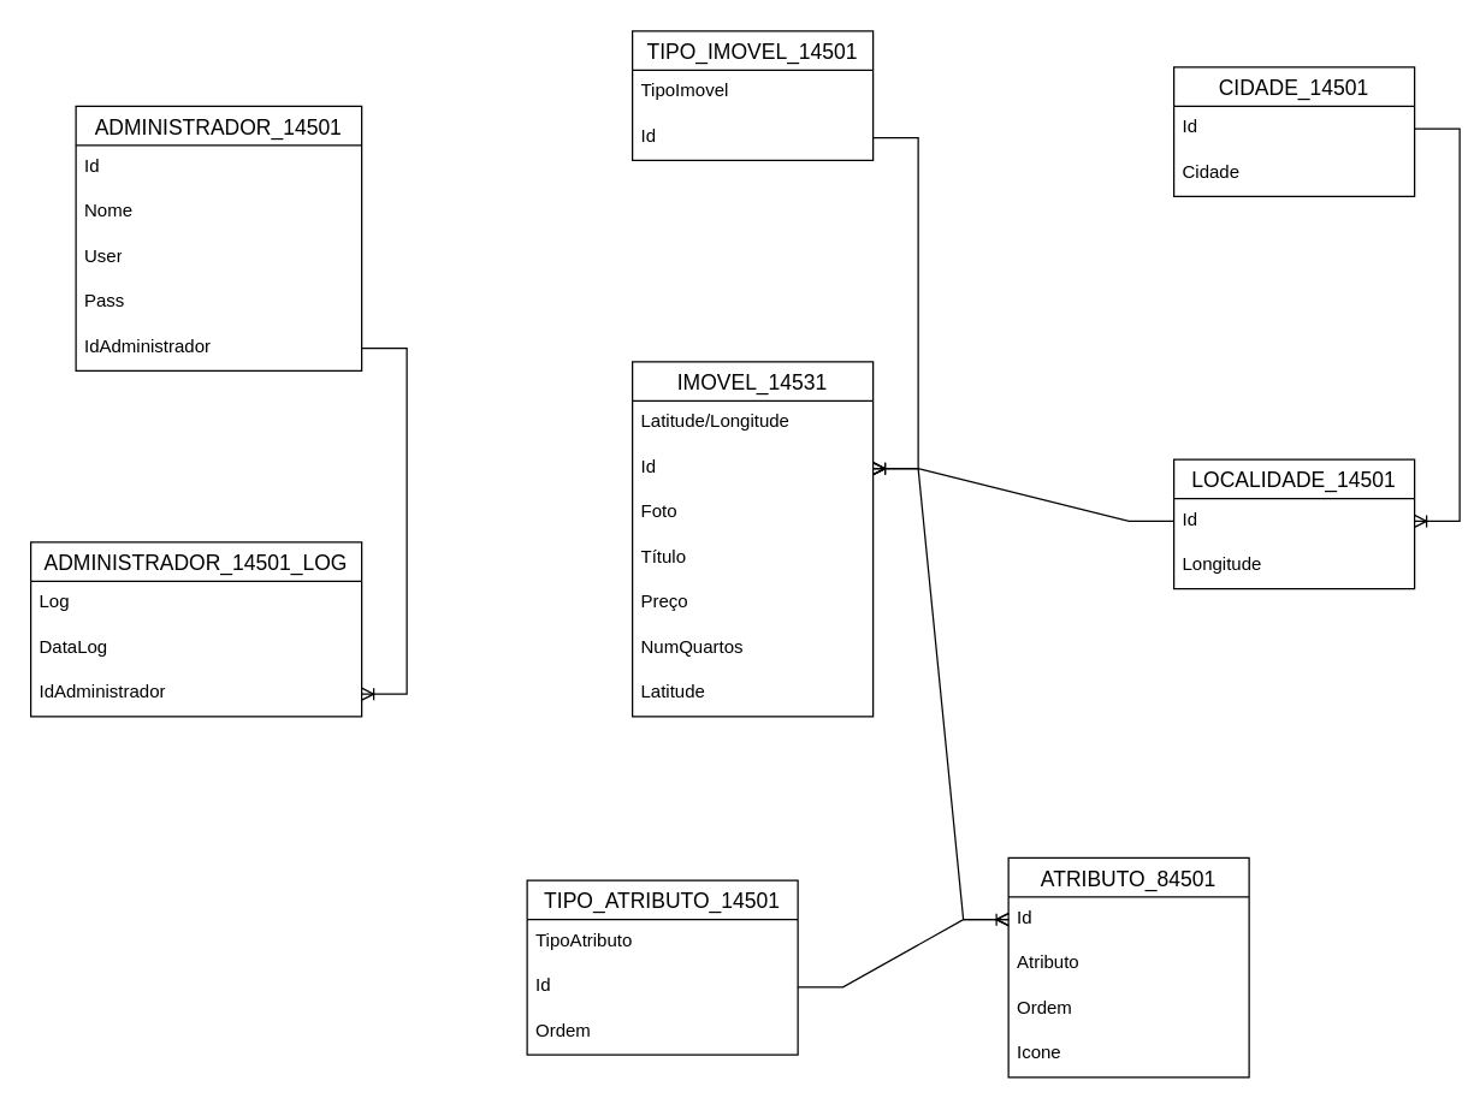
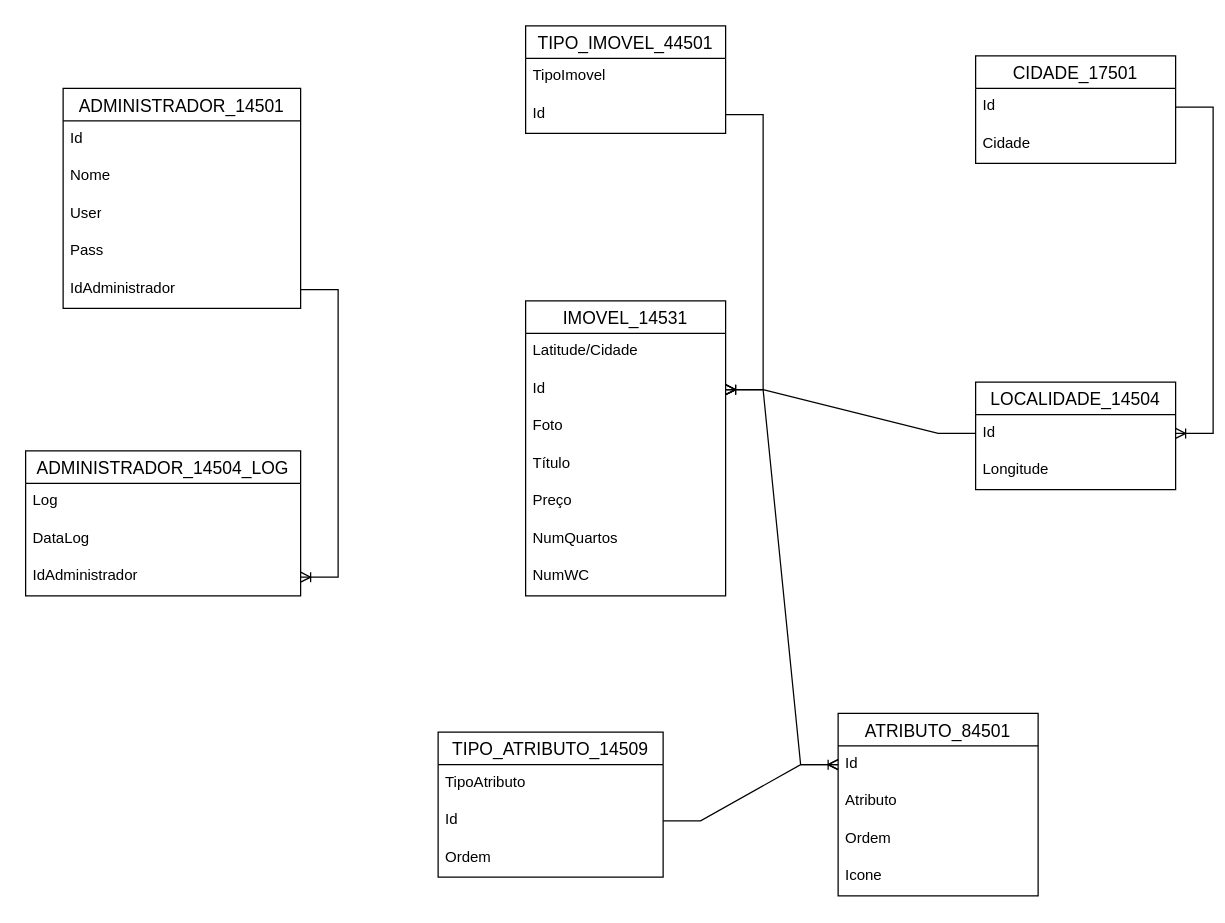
  <mxCell id="0" />
  <mxCell id="1" parent="0" />
- <mxCell id="2" value="TIPO_ATRIBUTO_14501" style="swimlane;fontStyle=0;childLayout=stackLayout;horizontal=1;startSize=26;horizontalStack=0;resizeParent=1;resizeParentMax=0;resizeLast=0;collapsible=1;marginBottom=0;align=center;fontSize=14;" vertex="1" parent="1"><mxGeometry x="350" y="585" width="180" height="116" as="geometry" /></mxCell>
+ <mxCell id="2" value="TIPO_ATRIBUTO_14509" style="swimlane;fontStyle=0;childLayout=stackLayout;horizontal=1;startSize=26;horizontalStack=0;resizeParent=1;resizeParentMax=0;resizeLast=0;collapsible=1;marginBottom=0;align=center;fontSize=14;" vertex="1" parent="1"><mxGeometry x="350" y="585" width="180" height="116" as="geometry" /></mxCell>
  <mxCell id="3" value="TipoAtributo" style="text;strokeColor=none;fillColor=none;spacingLeft=4;spacingRight=4;overflow=hidden;rotatable=0;points=[[0,0.5],[1,0.5]];portConstraint=eastwest;fontSize=12;whiteSpace=wrap;html=1;" vertex="1" parent="2"><mxGeometry y="26" width="180" height="30" as="geometry" /></mxCell>
  <mxCell id="4" value="Id" style="text;strokeColor=none;fillColor=none;spacingLeft=4;spacingRight=4;overflow=hidden;rotatable=0;points=[[0,0.5],[1,0.5]];portConstraint=eastwest;fontSize=12;whiteSpace=wrap;html=1;" vertex="1" parent="2"><mxGeometry y="56" width="180" height="30" as="geometry" /></mxCell>
  <mxCell id="5" value="Ordem" style="text;strokeColor=none;fillColor=none;spacingLeft=4;spacingRight=4;overflow=hidden;rotatable=0;points=[[0,0.5],[1,0.5]];portConstraint=eastwest;fontSize=12;whiteSpace=wrap;html=1;" vertex="1" parent="2"><mxGeometry y="86" width="180" height="30" as="geometry" /></mxCell>
  <mxCell id="6" value="ADMINISTRADOR_14501" style="swimlane;fontStyle=0;childLayout=stackLayout;horizontal=1;startSize=26;horizontalStack=0;resizeParent=1;resizeParentMax=0;resizeLast=0;collapsible=1;marginBottom=0;align=center;fontSize=14;" vertex="1" parent="1"><mxGeometry x="50" y="70" width="190" height="176" as="geometry" /></mxCell>
  <mxCell id="7" value="Id" style="text;strokeColor=none;fillColor=none;spacingLeft=4;spacingRight=4;overflow=hidden;rotatable=0;points=[[0,0.5],[1,0.5]];portConstraint=eastwest;fontSize=12;whiteSpace=wrap;html=1;" vertex="1" parent="6"><mxGeometry y="26" width="190" height="30" as="geometry" /></mxCell>
  <mxCell id="8" value="Nome" style="text;strokeColor=none;fillColor=none;spacingLeft=4;spacingRight=4;overflow=hidden;rotatable=0;points=[[0,0.5],[1,0.5]];portConstraint=eastwest;fontSize=12;whiteSpace=wrap;html=1;" vertex="1" parent="6"><mxGeometry y="56" width="190" height="30" as="geometry" /></mxCell>
  <mxCell id="9" value="User" style="text;strokeColor=none;fillColor=none;spacingLeft=4;spacingRight=4;overflow=hidden;rotatable=0;points=[[0,0.5],[1,0.5]];portConstraint=eastwest;fontSize=12;whiteSpace=wrap;html=1;" vertex="1" parent="6"><mxGeometry y="86" width="190" height="30" as="geometry" /></mxCell>
  <mxCell id="10" value="Pass" style="text;strokeColor=none;fillColor=none;spacingLeft=4;spacingRight=4;overflow=hidden;rotatable=0;points=[[0,0.5],[1,0.5]];portConstraint=eastwest;fontSize=12;whiteSpace=wrap;html=1;" vertex="1" parent="6"><mxGeometry y="116" width="190" height="30" as="geometry" /></mxCell>
  <mxCell id="11" value="IdAdministrador" style="text;strokeColor=none;fillColor=none;spacingLeft=4;spacingRight=4;overflow=hidden;rotatable=0;points=[[0,0.5],[1,0.5]];portConstraint=eastwest;fontSize=12;whiteSpace=wrap;html=1;" vertex="1" parent="6"><mxGeometry y="146" width="190" height="30" as="geometry" /></mxCell>
  <mxCell id="12" value="IMOVEL_14531" style="swimlane;fontStyle=0;childLayout=stackLayout;horizontal=1;startSize=26;horizontalStack=0;resizeParent=1;resizeParentMax=0;resizeLast=0;collapsible=1;marginBottom=0;align=center;fontSize=14;" vertex="1" parent="1"><mxGeometry x="420" y="240" width="160" height="236" as="geometry" /></mxCell>
- <mxCell id="13" value="Latitude/Longitude" style="text;strokeColor=none;fillColor=none;spacingLeft=4;spacingRight=4;overflow=hidden;rotatable=0;points=[[0,0.5],[1,0.5]];portConstraint=eastwest;fontSize=12;whiteSpace=wrap;html=1;" vertex="1" parent="12"><mxGeometry y="26" width="160" height="30" as="geometry" /></mxCell>
+ <mxCell id="13" value="Latitude/Cidade" style="text;strokeColor=none;fillColor=none;spacingLeft=4;spacingRight=4;overflow=hidden;rotatable=0;points=[[0,0.5],[1,0.5]];portConstraint=eastwest;fontSize=12;whiteSpace=wrap;html=1;" vertex="1" parent="12"><mxGeometry y="26" width="160" height="30" as="geometry" /></mxCell>
  <mxCell id="14" value="Id" style="text;strokeColor=none;fillColor=none;spacingLeft=4;spacingRight=4;overflow=hidden;rotatable=0;points=[[0,0.5],[1,0.5]];portConstraint=eastwest;fontSize=12;whiteSpace=wrap;html=1;" vertex="1" parent="12"><mxGeometry y="56" width="160" height="30" as="geometry" /></mxCell>
  <mxCell id="15" value="Foto" style="text;strokeColor=none;fillColor=none;spacingLeft=4;spacingRight=4;overflow=hidden;rotatable=0;points=[[0,0.5],[1,0.5]];portConstraint=eastwest;fontSize=12;whiteSpace=wrap;html=1;" vertex="1" parent="12"><mxGeometry y="86" width="160" height="30" as="geometry" /></mxCell>
  <mxCell id="16" value="Título" style="text;strokeColor=none;fillColor=none;spacingLeft=4;spacingRight=4;overflow=hidden;rotatable=0;points=[[0,0.5],[1,0.5]];portConstraint=eastwest;fontSize=12;whiteSpace=wrap;html=1;" vertex="1" parent="12"><mxGeometry y="116" width="160" height="30" as="geometry" /></mxCell>
  <mxCell id="17" value="Preço" style="text;strokeColor=none;fillColor=none;spacingLeft=4;spacingRight=4;overflow=hidden;rotatable=0;points=[[0,0.5],[1,0.5]];portConstraint=eastwest;fontSize=12;whiteSpace=wrap;html=1;" vertex="1" parent="12"><mxGeometry y="146" width="160" height="30" as="geometry" /></mxCell>
  <mxCell id="18" value="NumQuartos" style="text;strokeColor=none;fillColor=none;spacingLeft=4;spacingRight=4;overflow=hidden;rotatable=0;points=[[0,0.5],[1,0.5]];portConstraint=eastwest;fontSize=12;whiteSpace=wrap;html=1;" vertex="1" parent="12"><mxGeometry y="176" width="160" height="30" as="geometry" /></mxCell>
- <mxCell id="19" value="Latitude" style="text;strokeColor=none;fillColor=none;spacingLeft=4;spacingRight=4;overflow=hidden;rotatable=0;points=[[0,0.5],[1,0.5]];portConstraint=eastwest;fontSize=12;whiteSpace=wrap;html=1;" vertex="1" parent="12"><mxGeometry y="206" width="160" height="30" as="geometry" /></mxCell>
- <mxCell id="20" value="ADMINISTRADOR_14501_LOG" style="swimlane;fontStyle=0;childLayout=stackLayout;horizontal=1;startSize=26;horizontalStack=0;resizeParent=1;resizeParentMax=0;resizeLast=0;collapsible=1;marginBottom=0;align=center;fontSize=14;" vertex="1" parent="1"><mxGeometry x="20" y="360" width="220" height="116" as="geometry" /></mxCell>
+ <mxCell id="19" value="NumWC" style="text;strokeColor=none;fillColor=none;spacingLeft=4;spacingRight=4;overflow=hidden;rotatable=0;points=[[0,0.5],[1,0.5]];portConstraint=eastwest;fontSize=12;whiteSpace=wrap;html=1;" vertex="1" parent="12"><mxGeometry y="206" width="160" height="30" as="geometry" /></mxCell>
+ <mxCell id="20" value="ADMINISTRADOR_14504_LOG" style="swimlane;fontStyle=0;childLayout=stackLayout;horizontal=1;startSize=26;horizontalStack=0;resizeParent=1;resizeParentMax=0;resizeLast=0;collapsible=1;marginBottom=0;align=center;fontSize=14;" vertex="1" parent="1"><mxGeometry x="20" y="360" width="220" height="116" as="geometry" /></mxCell>
  <mxCell id="21" value="Log" style="text;strokeColor=none;fillColor=none;spacingLeft=4;spacingRight=4;overflow=hidden;rotatable=0;points=[[0,0.5],[1,0.5]];portConstraint=eastwest;fontSize=12;whiteSpace=wrap;html=1;" vertex="1" parent="20"><mxGeometry y="26" width="220" height="30" as="geometry" /></mxCell>
  <mxCell id="22" value="DataLog" style="text;strokeColor=none;fillColor=none;spacingLeft=4;spacingRight=4;overflow=hidden;rotatable=0;points=[[0,0.5],[1,0.5]];portConstraint=eastwest;fontSize=12;whiteSpace=wrap;html=1;" vertex="1" parent="20"><mxGeometry y="56" width="220" height="30" as="geometry" /></mxCell>
  <mxCell id="23" value="IdAdministrador" style="text;strokeColor=none;fillColor=none;spacingLeft=4;spacingRight=4;overflow=hidden;rotatable=0;points=[[0,0.5],[1,0.5]];portConstraint=eastwest;fontSize=12;whiteSpace=wrap;html=1;" vertex="1" parent="20"><mxGeometry y="86" width="220" height="30" as="geometry" /></mxCell>
  <mxCell id="24" value="ATRIBUTO_84501" style="swimlane;fontStyle=0;childLayout=stackLayout;horizontal=1;startSize=26;horizontalStack=0;resizeParent=1;resizeParentMax=0;resizeLast=0;collapsible=1;marginBottom=0;align=center;fontSize=14;" vertex="1" parent="1"><mxGeometry x="670" y="570" width="160" height="146" as="geometry" /></mxCell>
  <mxCell id="25" value="Id" style="text;strokeColor=none;fillColor=none;spacingLeft=4;spacingRight=4;overflow=hidden;rotatable=0;points=[[0,0.5],[1,0.5]];portConstraint=eastwest;fontSize=12;whiteSpace=wrap;html=1;" vertex="1" parent="24"><mxGeometry y="26" width="160" height="30" as="geometry" /></mxCell>
  <mxCell id="26" value="Atributo" style="text;strokeColor=none;fillColor=none;spacingLeft=4;spacingRight=4;overflow=hidden;rotatable=0;points=[[0,0.5],[1,0.5]];portConstraint=eastwest;fontSize=12;whiteSpace=wrap;html=1;" vertex="1" parent="24"><mxGeometry y="56" width="160" height="30" as="geometry" /></mxCell>
  <mxCell id="27" value="Ordem" style="text;strokeColor=none;fillColor=none;spacingLeft=4;spacingRight=4;overflow=hidden;rotatable=0;points=[[0,0.5],[1,0.5]];portConstraint=eastwest;fontSize=12;whiteSpace=wrap;html=1;" vertex="1" parent="24"><mxGeometry y="86" width="160" height="30" as="geometry" /></mxCell>
  <mxCell id="28" value="Icone" style="text;strokeColor=none;fillColor=none;spacingLeft=4;spacingRight=4;overflow=hidden;rotatable=0;points=[[0,0.5],[1,0.5]];portConstraint=eastwest;fontSize=12;whiteSpace=wrap;html=1;" vertex="1" parent="24"><mxGeometry y="116" width="160" height="30" as="geometry" /></mxCell>
- <mxCell id="29" value="TIPO_IMOVEL_14501" style="swimlane;fontStyle=0;childLayout=stackLayout;horizontal=1;startSize=26;horizontalStack=0;resizeParent=1;resizeParentMax=0;resizeLast=0;collapsible=1;marginBottom=0;align=center;fontSize=14;" vertex="1" parent="1"><mxGeometry x="420" y="20" width="160" height="86" as="geometry" /></mxCell>
+ <mxCell id="29" value="TIPO_IMOVEL_44501" style="swimlane;fontStyle=0;childLayout=stackLayout;horizontal=1;startSize=26;horizontalStack=0;resizeParent=1;resizeParentMax=0;resizeLast=0;collapsible=1;marginBottom=0;align=center;fontSize=14;" vertex="1" parent="1"><mxGeometry x="420" y="20" width="160" height="86" as="geometry" /></mxCell>
  <mxCell id="30" value="TipoImovel" style="text;strokeColor=none;fillColor=none;spacingLeft=4;spacingRight=4;overflow=hidden;rotatable=0;points=[[0,0.5],[1,0.5]];portConstraint=eastwest;fontSize=12;whiteSpace=wrap;html=1;" vertex="1" parent="29"><mxGeometry y="26" width="160" height="30" as="geometry" /></mxCell>
  <mxCell id="31" value="Id" style="text;strokeColor=none;fillColor=none;spacingLeft=4;spacingRight=4;overflow=hidden;rotatable=0;points=[[0,0.5],[1,0.5]];portConstraint=eastwest;fontSize=12;whiteSpace=wrap;html=1;" vertex="1" parent="29"><mxGeometry y="56" width="160" height="30" as="geometry" /></mxCell>
- <mxCell id="32" value="LOCALIDADE_14501" style="swimlane;fontStyle=0;childLayout=stackLayout;horizontal=1;startSize=26;horizontalStack=0;resizeParent=1;resizeParentMax=0;resizeLast=0;collapsible=1;marginBottom=0;align=center;fontSize=14;" vertex="1" parent="1"><mxGeometry x="780" y="305" width="160" height="86" as="geometry" /></mxCell>
+ <mxCell id="32" value="LOCALIDADE_14504" style="swimlane;fontStyle=0;childLayout=stackLayout;horizontal=1;startSize=26;horizontalStack=0;resizeParent=1;resizeParentMax=0;resizeLast=0;collapsible=1;marginBottom=0;align=center;fontSize=14;" vertex="1" parent="1"><mxGeometry x="780" y="305" width="160" height="86" as="geometry" /></mxCell>
  <mxCell id="33" value="Id" style="text;strokeColor=none;fillColor=none;spacingLeft=4;spacingRight=4;overflow=hidden;rotatable=0;points=[[0,0.5],[1,0.5]];portConstraint=eastwest;fontSize=12;whiteSpace=wrap;html=1;" vertex="1" parent="32"><mxGeometry y="26" width="160" height="30" as="geometry" /></mxCell>
  <mxCell id="34" value="Longitude" style="text;strokeColor=none;fillColor=none;spacingLeft=4;spacingRight=4;overflow=hidden;rotatable=0;points=[[0,0.5],[1,0.5]];portConstraint=eastwest;fontSize=12;whiteSpace=wrap;html=1;" vertex="1" parent="32"><mxGeometry y="56" width="160" height="30" as="geometry" /></mxCell>
- <mxCell id="35" value="CIDADE_14501" style="swimlane;fontStyle=0;childLayout=stackLayout;horizontal=1;startSize=26;horizontalStack=0;resizeParent=1;resizeParentMax=0;resizeLast=0;collapsible=1;marginBottom=0;align=center;fontSize=14;" vertex="1" parent="1"><mxGeometry x="780" y="44" width="160" height="86" as="geometry" /></mxCell>
+ <mxCell id="35" value="CIDADE_17501" style="swimlane;fontStyle=0;childLayout=stackLayout;horizontal=1;startSize=26;horizontalStack=0;resizeParent=1;resizeParentMax=0;resizeLast=0;collapsible=1;marginBottom=0;align=center;fontSize=14;" vertex="1" parent="1"><mxGeometry x="780" y="44" width="160" height="86" as="geometry" /></mxCell>
  <mxCell id="36" value="Id" style="text;strokeColor=none;fillColor=none;spacingLeft=4;spacingRight=4;overflow=hidden;rotatable=0;points=[[0,0.5],[1,0.5]];portConstraint=eastwest;fontSize=12;whiteSpace=wrap;html=1;" vertex="1" parent="35"><mxGeometry y="26" width="160" height="30" as="geometry" /></mxCell>
  <mxCell id="37" value="Cidade" style="text;strokeColor=none;fillColor=none;spacingLeft=4;spacingRight=4;overflow=hidden;rotatable=0;points=[[0,0.5],[1,0.5]];portConstraint=eastwest;fontSize=12;whiteSpace=wrap;html=1;" vertex="1" parent="35"><mxGeometry y="56" width="160" height="30" as="geometry" /></mxCell>
  <mxCell id="38" value="" style="edgeStyle=entityRelationEdgeStyle;fontSize=12;html=1;endArrow=ERoneToMany;rounded=0;entryX=1;entryY=0.5;entryDx=0;entryDy=0;exitX=1;exitY=0.5;exitDx=0;exitDy=0;" edge="1" parent="1" source="31" target="14"><mxGeometry width="100" height="100" relative="1" as="geometry"><mxPoint x="690" y="91" as="sourcePoint" /><mxPoint x="690" y="301" as="targetPoint" /><Array as="points"><mxPoint x="640" y="250" /><mxPoint x="590" y="200" /><mxPoint x="840" y="200" /><mxPoint x="640" y="200" /><mxPoint x="700" y="210" /><mxPoint x="550" y="200" /></Array></mxGeometry></mxCell>
  <mxCell id="39" value="" style="edgeStyle=entityRelationEdgeStyle;fontSize=12;html=1;endArrow=ERoneToMany;rounded=0;exitX=0;exitY=0.5;exitDx=0;exitDy=0;entryX=1;entryY=0.5;entryDx=0;entryDy=0;" edge="1" parent="1" source="33" target="14"><mxGeometry width="100" height="100" relative="1" as="geometry"><mxPoint x="200" y="700" as="sourcePoint" /><mxPoint x="300" y="600" as="targetPoint" /></mxGeometry></mxCell>
  <mxCell id="40" value="" style="edgeStyle=entityRelationEdgeStyle;fontSize=12;html=1;endArrow=ERoneToMany;rounded=0;entryX=1;entryY=0.5;entryDx=0;entryDy=0;exitX=1;exitY=0.5;exitDx=0;exitDy=0;" edge="1" parent="1" source="36" target="33"><mxGeometry width="100" height="100" relative="1" as="geometry"><mxPoint x="780" y="90" as="sourcePoint" /><mxPoint x="800" y="306" as="targetPoint" /></mxGeometry></mxCell>
  <mxCell id="41" value="" style="edgeStyle=entityRelationEdgeStyle;fontSize=12;html=1;endArrow=ERoneToMany;rounded=0;exitX=1;exitY=0.5;exitDx=0;exitDy=0;entryX=0;entryY=0.5;entryDx=0;entryDy=0;" edge="1" parent="1" source="4" target="25"><mxGeometry width="100" height="100" relative="1" as="geometry"><mxPoint x="150" y="710" as="sourcePoint" /><mxPoint x="250" y="610" as="targetPoint" /></mxGeometry></mxCell>
  <mxCell id="42" value="" style="edgeStyle=entityRelationEdgeStyle;fontSize=12;html=1;endArrow=ERmany;startArrow=ERmany;rounded=0;exitX=1;exitY=0.5;exitDx=0;exitDy=0;entryX=0;entryY=0.5;entryDx=0;entryDy=0;" edge="1" parent="1" source="14" target="25"><mxGeometry width="100" height="100" relative="1" as="geometry"><mxPoint x="250" y="710" as="sourcePoint" /><mxPoint x="350" y="620" as="targetPoint" /><Array as="points"><mxPoint x="770" y="430" /><mxPoint x="750" y="500" /></Array></mxGeometry></mxCell>
  <mxCell id="43" value="" style="edgeStyle=entityRelationEdgeStyle;fontSize=12;html=1;endArrow=ERoneToMany;rounded=0;exitX=1;exitY=0.5;exitDx=0;exitDy=0;entryX=1;entryY=0.5;entryDx=0;entryDy=0;" edge="1" parent="1" source="11" target="23"><mxGeometry width="100" height="100" relative="1" as="geometry"><mxPoint x="180" y="730" as="sourcePoint" /><mxPoint x="280" y="630" as="targetPoint" /></mxGeometry></mxCell>
